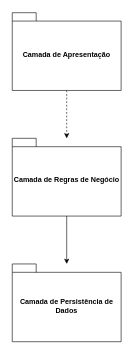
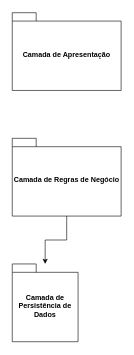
  <mxCell id="0" />
  <mxCell id="1" parent="0" />
- <mxCell id="2" style="edgeStyle=orthogonalEdgeStyle;rounded=0;orthogonalLoop=1;jettySize=auto;html=1;dashed=1;" edge="1" parent="1" source="3" target="5"><mxGeometry relative="1" as="geometry" /></mxCell>
  <mxCell id="3" value="&lt;div&gt;Camada de Apresentação&lt;/div&gt;" style="shape=folder;fontStyle=1;spacingTop=10;tabWidth=40;tabHeight=14;tabPosition=left;html=1;whiteSpace=wrap;" vertex="1" parent="1"><mxGeometry x="20" y="20" width="182" height="130" as="geometry" /></mxCell>
  <mxCell id="4" style="edgeStyle=orthogonalEdgeStyle;rounded=0;orthogonalLoop=1;jettySize=auto;html=1;dashed=0;" edge="1" parent="1" source="5" target="6"><mxGeometry relative="1" as="geometry" /></mxCell>
  <mxCell id="5" value="Camada de Regras de Negócio" style="shape=folder;fontStyle=1;spacingTop=10;tabWidth=40;tabHeight=14;tabPosition=left;html=1;whiteSpace=wrap;" vertex="1" parent="1"><mxGeometry x="20" y="230" width="182" height="130" as="geometry" /></mxCell>
- <mxCell id="6" value="Camada de Persistência de Dados" style="shape=folder;fontStyle=1;spacingTop=10;tabWidth=40;tabHeight=14;tabPosition=left;html=1;whiteSpace=wrap;" vertex="1" parent="1"><mxGeometry x="20" y="440" width="182" height="130" as="geometry" /></mxCell>
+ <mxCell id="6" value="Camada de Persistência de Dados" style="shape=folder;fontStyle=1;spacingTop=10;tabWidth=40;tabHeight=14;tabPosition=left;html=1;whiteSpace=wrap;" vertex="1" parent="1"><mxGeometry x="20" y="440" width="110" height="130" as="geometry" /></mxCell>
